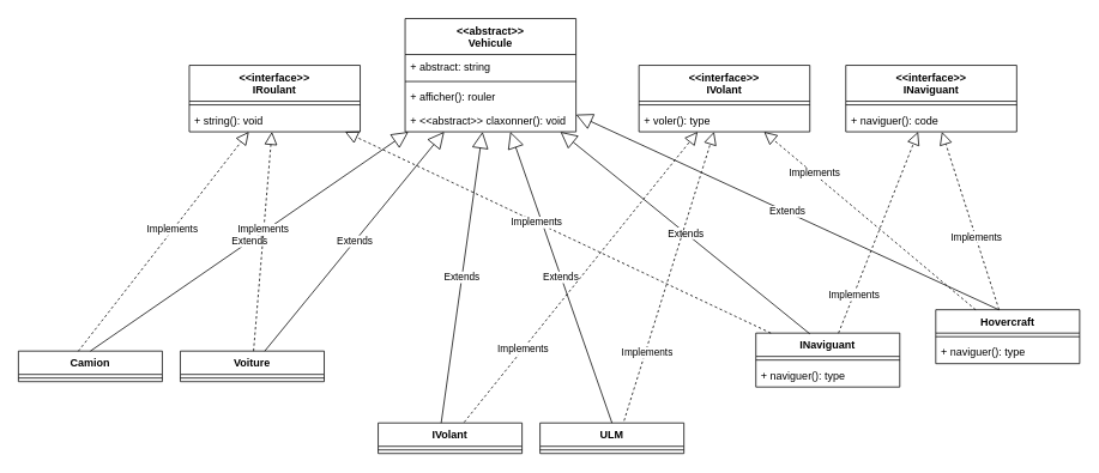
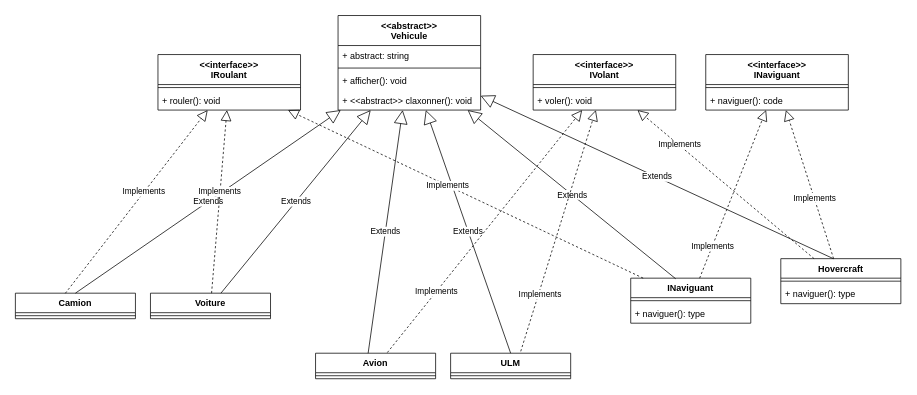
  <mxCell id="0" />
  <mxCell id="1" parent="0" />
- <mxCell id="2" value="IVolant" style="swimlane;fontStyle=1;align=center;verticalAlign=top;childLayout=stackLayout;horizontal=1;startSize=26;horizontalStack=0;resizeParent=1;resizeParentMax=0;resizeLast=0;collapsible=1;marginBottom=0;" vertex="1" parent="1"><mxGeometry x="420" y="470" width="160" height="34" as="geometry" /></mxCell>
+ <mxCell id="2" value="Avion" style="swimlane;fontStyle=1;align=center;verticalAlign=top;childLayout=stackLayout;horizontal=1;startSize=26;horizontalStack=0;resizeParent=1;resizeParentMax=0;resizeLast=0;collapsible=1;marginBottom=0;" vertex="1" parent="1"><mxGeometry x="420" y="470" width="160" height="34" as="geometry" /></mxCell>
  <mxCell id="3" value="" style="line;strokeWidth=1;fillColor=none;align=left;verticalAlign=middle;spacingTop=-1;spacingLeft=3;spacingRight=3;rotatable=0;labelPosition=right;points=[];portConstraint=eastwest;strokeColor=inherit;" vertex="1" parent="2"><mxGeometry y="26" width="160" height="8" as="geometry" /></mxCell>
  <mxCell id="4" value="INaviguant" style="swimlane;fontStyle=1;align=center;verticalAlign=top;childLayout=stackLayout;horizontal=1;startSize=26;horizontalStack=0;resizeParent=1;resizeParentMax=0;resizeLast=0;collapsible=1;marginBottom=0;" vertex="1" parent="1"><mxGeometry x="840" y="370" width="160" height="60" as="geometry" /></mxCell>
  <mxCell id="5" value="" style="line;strokeWidth=1;fillColor=none;align=left;verticalAlign=middle;spacingTop=-1;spacingLeft=3;spacingRight=3;rotatable=0;labelPosition=right;points=[];portConstraint=eastwest;strokeColor=inherit;" vertex="1" parent="4"><mxGeometry y="26" width="160" height="8" as="geometry" /></mxCell>
  <mxCell id="6" value="+ naviguer(): type" style="text;strokeColor=none;fillColor=none;align=left;verticalAlign=top;spacingLeft=4;spacingRight=4;overflow=hidden;rotatable=0;points=[[0,0.5],[1,0.5]];portConstraint=eastwest;" vertex="1" parent="4"><mxGeometry y="34" width="160" height="26" as="geometry" /></mxCell>
  <mxCell id="7" value="Voiture" style="swimlane;fontStyle=1;align=center;verticalAlign=top;childLayout=stackLayout;horizontal=1;startSize=26;horizontalStack=0;resizeParent=1;resizeParentMax=0;resizeLast=0;collapsible=1;marginBottom=0;" vertex="1" parent="1"><mxGeometry x="200" y="390" width="160" height="34" as="geometry" /></mxCell>
  <mxCell id="8" value="" style="line;strokeWidth=1;fillColor=none;align=left;verticalAlign=middle;spacingTop=-1;spacingLeft=3;spacingRight=3;rotatable=0;labelPosition=right;points=[];portConstraint=eastwest;strokeColor=inherit;" vertex="1" parent="7"><mxGeometry y="26" width="160" height="8" as="geometry" /></mxCell>
  <mxCell id="9" value="Camion" style="swimlane;fontStyle=1;align=center;verticalAlign=top;childLayout=stackLayout;horizontal=1;startSize=26;horizontalStack=0;resizeParent=1;resizeParentMax=0;resizeLast=0;collapsible=1;marginBottom=0;" vertex="1" parent="1"><mxGeometry x="20" y="390" width="160" height="34" as="geometry" /></mxCell>
  <mxCell id="10" value="" style="line;strokeWidth=1;fillColor=none;align=left;verticalAlign=middle;spacingTop=-1;spacingLeft=3;spacingRight=3;rotatable=0;labelPosition=right;points=[];portConstraint=eastwest;strokeColor=inherit;" vertex="1" parent="9"><mxGeometry y="26" width="160" height="8" as="geometry" /></mxCell>
  <mxCell id="11" value="ULM" style="swimlane;fontStyle=1;align=center;verticalAlign=top;childLayout=stackLayout;horizontal=1;startSize=26;horizontalStack=0;resizeParent=1;resizeParentMax=0;resizeLast=0;collapsible=1;marginBottom=0;" vertex="1" parent="1"><mxGeometry x="600" y="470" width="160" height="34" as="geometry" /></mxCell>
  <mxCell id="12" value="" style="line;strokeWidth=1;fillColor=none;align=left;verticalAlign=middle;spacingTop=-1;spacingLeft=3;spacingRight=3;rotatable=0;labelPosition=right;points=[];portConstraint=eastwest;strokeColor=inherit;" vertex="1" parent="11"><mxGeometry y="26" width="160" height="8" as="geometry" /></mxCell>
  <mxCell id="13" value="Hovercraft" style="swimlane;fontStyle=1;align=center;verticalAlign=top;childLayout=stackLayout;horizontal=1;startSize=26;horizontalStack=0;resizeParent=1;resizeParentMax=0;resizeLast=0;collapsible=1;marginBottom=0;" vertex="1" parent="1"><mxGeometry x="1040" y="344" width="160" height="60" as="geometry" /></mxCell>
  <mxCell id="14" value="" style="line;strokeWidth=1;fillColor=none;align=left;verticalAlign=middle;spacingTop=-1;spacingLeft=3;spacingRight=3;rotatable=0;labelPosition=right;points=[];portConstraint=eastwest;strokeColor=inherit;" vertex="1" parent="13"><mxGeometry y="26" width="160" height="8" as="geometry" /></mxCell>
  <mxCell id="15" value="+ naviguer(): type" style="text;strokeColor=none;fillColor=none;align=left;verticalAlign=top;spacingLeft=4;spacingRight=4;overflow=hidden;rotatable=0;points=[[0,0.5],[1,0.5]];portConstraint=eastwest;" vertex="1" parent="13"><mxGeometry y="34" width="160" height="26" as="geometry" /></mxCell>
  <mxCell id="16" value="Extends" style="endArrow=block;endSize=16;endFill=0;html=1;exitX=0.5;exitY=0;exitDx=0;exitDy=0;" edge="1" parent="1" source="9" target="19"><mxGeometry width="160" relative="1" as="geometry"><mxPoint x="560" y="340" as="sourcePoint" /><mxPoint x="550" y="164.185" as="targetPoint" /></mxGeometry></mxCell>
  <mxCell id="17" value="Extends" style="endArrow=block;endSize=16;endFill=0;html=1;" edge="1" parent="1" source="7" target="19"><mxGeometry width="160" relative="1" as="geometry"><mxPoint x="560" y="340" as="sourcePoint" /><mxPoint x="566.118" y="182" as="targetPoint" /></mxGeometry></mxCell>
  <mxCell id="18" value="Extends" style="endArrow=block;endSize=16;endFill=0;html=1;exitX=0.438;exitY=0;exitDx=0;exitDy=0;exitPerimeter=0;" edge="1" parent="1" source="2" target="19"><mxGeometry width="160" relative="1" as="geometry"><mxPoint x="560" y="480" as="sourcePoint" /><mxPoint x="616.172" y="182" as="targetPoint" /></mxGeometry></mxCell>
  <mxCell id="19" value="&lt;&lt;abstract&gt;&gt;&#10;Vehicule" style="swimlane;fontStyle=1;align=center;verticalAlign=top;childLayout=stackLayout;horizontal=1;startSize=40;horizontalStack=0;resizeParent=1;resizeParentMax=0;resizeLast=0;collapsible=1;marginBottom=0;" vertex="1" parent="1"><mxGeometry x="450" y="20" width="190" height="126" as="geometry" /></mxCell>
  <mxCell id="20" value="+ abstract: string" style="text;strokeColor=none;fillColor=none;align=left;verticalAlign=top;spacingLeft=4;spacingRight=4;overflow=hidden;rotatable=0;points=[[0,0.5],[1,0.5]];portConstraint=eastwest;" vertex="1" parent="19"><mxGeometry y="40" width="190" height="26" as="geometry" /></mxCell>
  <mxCell id="21" value="" style="line;strokeWidth=1;fillColor=none;align=left;verticalAlign=middle;spacingTop=-1;spacingLeft=3;spacingRight=3;rotatable=0;labelPosition=right;points=[];portConstraint=eastwest;strokeColor=inherit;" vertex="1" parent="19"><mxGeometry y="66" width="190" height="8" as="geometry" /></mxCell>
- <mxCell id="22" value="+ afficher(): rouler" style="text;strokeColor=none;fillColor=none;align=left;verticalAlign=top;spacingLeft=4;spacingRight=4;overflow=hidden;rotatable=0;points=[[0,0.5],[1,0.5]];portConstraint=eastwest;" vertex="1" parent="19"><mxGeometry y="74" width="190" height="26" as="geometry" /></mxCell>
+ <mxCell id="22" value="+ afficher(): void" style="text;strokeColor=none;fillColor=none;align=left;verticalAlign=top;spacingLeft=4;spacingRight=4;overflow=hidden;rotatable=0;points=[[0,0.5],[1,0.5]];portConstraint=eastwest;" vertex="1" parent="19"><mxGeometry y="74" width="190" height="26" as="geometry" /></mxCell>
  <mxCell id="23" value="+ &lt;&lt;abstract&gt;&gt; claxonner(): void" style="text;strokeColor=none;fillColor=none;align=left;verticalAlign=top;spacingLeft=4;spacingRight=4;overflow=hidden;rotatable=0;points=[[0,0.5],[1,0.5]];portConstraint=eastwest;" vertex="1" parent="19"><mxGeometry y="100" width="190" height="26" as="geometry" /></mxCell>
  <mxCell id="24" value="Extends" style="endArrow=block;endSize=16;endFill=0;html=1;exitX=0.5;exitY=0;exitDx=0;exitDy=0;" edge="1" parent="1" source="11" target="19"><mxGeometry width="160" relative="1" as="geometry"><mxPoint x="731" y="470" as="sourcePoint" /><mxPoint x="787.092" y="182" as="targetPoint" /></mxGeometry></mxCell>
  <mxCell id="25" value="&lt;&lt;interface&gt;&gt;&#10;IRoulant" style="swimlane;fontStyle=1;align=center;verticalAlign=top;childLayout=stackLayout;horizontal=1;startSize=40;horizontalStack=0;resizeParent=1;resizeParentMax=0;resizeLast=0;collapsible=1;marginBottom=0;" vertex="1" parent="1"><mxGeometry x="210" y="72" width="190" height="74" as="geometry" /></mxCell>
  <mxCell id="26" value="" style="line;strokeWidth=1;fillColor=none;align=left;verticalAlign=middle;spacingTop=-1;spacingLeft=3;spacingRight=3;rotatable=0;labelPosition=right;points=[];portConstraint=eastwest;strokeColor=inherit;" vertex="1" parent="25"><mxGeometry y="40" width="190" height="8" as="geometry" /></mxCell>
- <mxCell id="27" value="+ string(): void" style="text;strokeColor=none;fillColor=none;align=left;verticalAlign=top;spacingLeft=4;spacingRight=4;overflow=hidden;rotatable=0;points=[[0,0.5],[1,0.5]];portConstraint=eastwest;" vertex="1" parent="25"><mxGeometry y="48" width="190" height="26" as="geometry" /></mxCell>
+ <mxCell id="27" value="+ rouler(): void" style="text;strokeColor=none;fillColor=none;align=left;verticalAlign=top;spacingLeft=4;spacingRight=4;overflow=hidden;rotatable=0;points=[[0,0.5],[1,0.5]];portConstraint=eastwest;" vertex="1" parent="25"><mxGeometry y="48" width="190" height="26" as="geometry" /></mxCell>
  <mxCell id="28" value="&lt;&lt;interface&gt;&gt;&#10;IVolant" style="swimlane;fontStyle=1;align=center;verticalAlign=top;childLayout=stackLayout;horizontal=1;startSize=40;horizontalStack=0;resizeParent=1;resizeParentMax=0;resizeLast=0;collapsible=1;marginBottom=0;" vertex="1" parent="1"><mxGeometry x="710" y="72" width="190" height="74" as="geometry" /></mxCell>
  <mxCell id="29" value="" style="line;strokeWidth=1;fillColor=none;align=left;verticalAlign=middle;spacingTop=-1;spacingLeft=3;spacingRight=3;rotatable=0;labelPosition=right;points=[];portConstraint=eastwest;strokeColor=inherit;" vertex="1" parent="28"><mxGeometry y="40" width="190" height="8" as="geometry" /></mxCell>
- <mxCell id="30" value="+ voler(): type" style="text;strokeColor=none;fillColor=none;align=left;verticalAlign=top;spacingLeft=4;spacingRight=4;overflow=hidden;rotatable=0;points=[[0,0.5],[1,0.5]];portConstraint=eastwest;" vertex="1" parent="28"><mxGeometry y="48" width="190" height="26" as="geometry" /></mxCell>
+ <mxCell id="30" value="+ voler(): void" style="text;strokeColor=none;fillColor=none;align=left;verticalAlign=top;spacingLeft=4;spacingRight=4;overflow=hidden;rotatable=0;points=[[0,0.5],[1,0.5]];portConstraint=eastwest;" vertex="1" parent="28"><mxGeometry y="48" width="190" height="26" as="geometry" /></mxCell>
  <mxCell id="31" value="&lt;&lt;interface&gt;&gt;&#10;INaviguant" style="swimlane;fontStyle=1;align=center;verticalAlign=top;childLayout=stackLayout;horizontal=1;startSize=40;horizontalStack=0;resizeParent=1;resizeParentMax=0;resizeLast=0;collapsible=1;marginBottom=0;" vertex="1" parent="1"><mxGeometry x="940" y="72" width="190" height="74" as="geometry" /></mxCell>
  <mxCell id="32" value="" style="line;strokeWidth=1;fillColor=none;align=left;verticalAlign=middle;spacingTop=-1;spacingLeft=3;spacingRight=3;rotatable=0;labelPosition=right;points=[];portConstraint=eastwest;strokeColor=inherit;" vertex="1" parent="31"><mxGeometry y="40" width="190" height="8" as="geometry" /></mxCell>
  <mxCell id="33" value="+ naviguer(): code" style="text;strokeColor=none;fillColor=none;align=left;verticalAlign=top;spacingLeft=4;spacingRight=4;overflow=hidden;rotatable=0;points=[[0,0.5],[1,0.5]];portConstraint=eastwest;" vertex="1" parent="31"><mxGeometry y="48" width="190" height="26" as="geometry" /></mxCell>
  <mxCell id="34" value="Extends" style="endArrow=block;endSize=16;endFill=0;html=1;exitX=0.375;exitY=0.014;exitDx=0;exitDy=0;exitPerimeter=0;" edge="1" parent="1" source="4" target="19"><mxGeometry width="160" relative="1" as="geometry"><mxPoint x="1045.72" y="470" as="sourcePoint" /><mxPoint x="889.999" y="146" as="targetPoint" /></mxGeometry></mxCell>
  <mxCell id="35" value="Extends" style="endArrow=block;endSize=16;endFill=0;html=1;exitX=0.438;exitY=0;exitDx=0;exitDy=0;exitPerimeter=0;" edge="1" parent="1" source="13" target="19"><mxGeometry width="160" relative="1" as="geometry"><mxPoint x="1160" y="310" as="sourcePoint" /><mxPoint x="859.997" y="170" as="targetPoint" /></mxGeometry></mxCell>
  <mxCell id="36" value="" style="endArrow=block;dashed=1;endFill=0;endSize=12;html=1;exitX=0.416;exitY=0.005;exitDx=0;exitDy=0;exitPerimeter=0;" edge="1" parent="1" source="9" target="25"><mxGeometry width="160" relative="1" as="geometry"><mxPoint x="540" y="260" as="sourcePoint" /><mxPoint x="700" y="260" as="targetPoint" /></mxGeometry></mxCell>
  <mxCell id="37" value="Implements" style="edgeLabel;html=1;align=center;verticalAlign=middle;resizable=0;points=[];" vertex="1" connectable="0" parent="36"><mxGeometry x="0.101" y="1" relative="1" as="geometry"><mxPoint y="-1" as="offset" /></mxGeometry></mxCell>
  <mxCell id="38" value="" style="endArrow=block;dashed=1;endFill=0;endSize=12;html=1;" edge="1" parent="1" source="7" target="25"><mxGeometry width="160" relative="1" as="geometry"><mxPoint x="76.56" y="480.17" as="sourcePoint" /><mxPoint x="290.573" y="156" as="targetPoint" /></mxGeometry></mxCell>
  <mxCell id="39" value="Implements" style="edgeLabel;html=1;align=center;verticalAlign=middle;resizable=0;points=[];" vertex="1" connectable="0" parent="38"><mxGeometry x="0.101" y="1" relative="1" as="geometry"><mxPoint y="-1" as="offset" /></mxGeometry></mxCell>
  <mxCell id="40" value="" style="endArrow=block;dashed=1;endFill=0;endSize=12;html=1;" edge="1" parent="1" source="4" target="25"><mxGeometry width="160" relative="1" as="geometry"><mxPoint x="272.024" y="480" as="sourcePoint" /><mxPoint x="310.595" y="156" as="targetPoint" /></mxGeometry></mxCell>
  <mxCell id="41" value="Implements" style="edgeLabel;html=1;align=center;verticalAlign=middle;resizable=0;points=[];" vertex="1" connectable="0" parent="40"><mxGeometry x="0.101" y="1" relative="1" as="geometry"><mxPoint y="-1" as="offset" /></mxGeometry></mxCell>
  <mxCell id="42" value="" style="endArrow=block;dashed=1;endFill=0;endSize=12;html=1;exitX=0.598;exitY=-0.026;exitDx=0;exitDy=0;exitPerimeter=0;" edge="1" parent="1" source="2" target="28"><mxGeometry width="160" relative="1" as="geometry"><mxPoint x="540" y="260" as="sourcePoint" /><mxPoint x="700" y="260" as="targetPoint" /></mxGeometry></mxCell>
  <mxCell id="43" value="Implements" style="edgeLabel;html=1;align=center;verticalAlign=middle;resizable=0;points=[];" vertex="1" connectable="0" parent="42"><mxGeometry x="-0.492" y="1" relative="1" as="geometry"><mxPoint y="1" as="offset" /></mxGeometry></mxCell>
  <mxCell id="44" value="" style="endArrow=block;dashed=1;endFill=0;endSize=12;html=1;exitX=0.584;exitY=-0.073;exitDx=0;exitDy=0;exitPerimeter=0;" edge="1" parent="1" source="11" target="28"><mxGeometry width="160" relative="1" as="geometry"><mxPoint x="540" y="260" as="sourcePoint" /><mxPoint x="700" y="260" as="targetPoint" /></mxGeometry></mxCell>
  <mxCell id="45" value="Implements" style="edgeLabel;html=1;align=center;verticalAlign=middle;resizable=0;points=[];" vertex="1" connectable="0" parent="44"><mxGeometry x="-0.524" y="-1" relative="1" as="geometry"><mxPoint as="offset" /></mxGeometry></mxCell>
  <mxCell id="46" value="" style="endArrow=block;dashed=1;endFill=0;endSize=12;html=1;" edge="1" parent="1" source="13" target="28"><mxGeometry width="160" relative="1" as="geometry"><mxPoint x="540" y="260" as="sourcePoint" /><mxPoint x="700" y="260" as="targetPoint" /></mxGeometry></mxCell>
  <mxCell id="47" value="Implements" style="edgeLabel;html=1;align=center;verticalAlign=middle;resizable=0;points=[];" vertex="1" connectable="0" parent="46"><mxGeometry x="0.535" y="-1" relative="1" as="geometry"><mxPoint as="offset" /></mxGeometry></mxCell>
  <mxCell id="48" value="" style="endArrow=block;dashed=1;endFill=0;endSize=12;html=1;" edge="1" parent="1" source="4" target="31"><mxGeometry width="160" relative="1" as="geometry"><mxPoint x="540" y="260" as="sourcePoint" /><mxPoint x="700" y="260" as="targetPoint" /></mxGeometry></mxCell>
  <mxCell id="49" value="Implements" style="edgeLabel;html=1;align=center;verticalAlign=middle;resizable=0;points=[];" vertex="1" connectable="0" parent="48"><mxGeometry x="-0.614" relative="1" as="geometry"><mxPoint as="offset" /></mxGeometry></mxCell>
  <mxCell id="50" value="" style="endArrow=block;dashed=1;endFill=0;endSize=12;html=1;" edge="1" parent="1" source="13" target="31"><mxGeometry width="160" relative="1" as="geometry"><mxPoint x="540" y="260" as="sourcePoint" /><mxPoint x="700" y="260" as="targetPoint" /></mxGeometry></mxCell>
  <mxCell id="51" value="Implements" style="edgeLabel;html=1;align=center;verticalAlign=middle;resizable=0;points=[];" vertex="1" connectable="0" parent="50"><mxGeometry x="-0.176" relative="1" as="geometry"><mxPoint as="offset" /></mxGeometry></mxCell>
